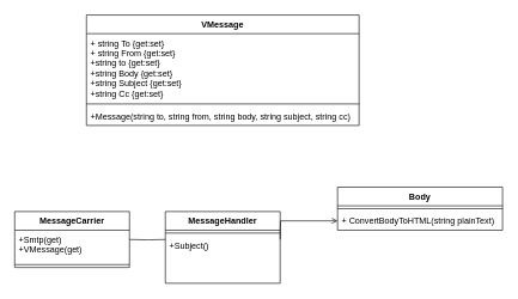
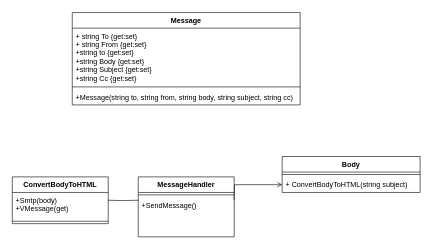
  <mxCell id="0" />
  <mxCell id="1" parent="0" />
  <mxCell id="2" value="MessageHandler" style="swimlane;fontStyle=1;align=center;verticalAlign=top;childLayout=stackLayout;horizontal=1;startSize=26;horizontalStack=0;resizeParent=1;resizeParentMax=0;resizeLast=0;collapsible=1;marginBottom=0;" vertex="1" parent="1"><mxGeometry x="230" y="294" width="160" height="100" as="geometry" /></mxCell>
  <mxCell id="3" value="" style="line;strokeWidth=1;fillColor=none;align=left;verticalAlign=middle;spacingTop=-1;spacingLeft=3;spacingRight=3;rotatable=0;labelPosition=right;points=[];portConstraint=eastwest;" vertex="1" parent="2"><mxGeometry y="26" width="160" height="8" as="geometry" /></mxCell>
- <mxCell id="4" value="+Subject()&#10;" style="text;strokeColor=none;fillColor=none;align=left;verticalAlign=top;spacingLeft=4;spacingRight=4;overflow=hidden;rotatable=0;points=[[0,0.5],[1,0.5]];portConstraint=eastwest;" vertex="1" parent="2"><mxGeometry y="34" width="160" height="66" as="geometry" /></mxCell>
+ <mxCell id="4" value="+SendMessage()&#10;" style="text;strokeColor=none;fillColor=none;align=left;verticalAlign=top;spacingLeft=4;spacingRight=4;overflow=hidden;rotatable=0;points=[[0,0.5],[1,0.5]];portConstraint=eastwest;" vertex="1" parent="2"><mxGeometry y="34" width="160" height="66" as="geometry" /></mxCell>
  <mxCell id="5" value="Body" style="swimlane;fontStyle=1;align=center;verticalAlign=top;childLayout=stackLayout;horizontal=1;startSize=26;horizontalStack=0;resizeParent=1;resizeParentMax=0;resizeLast=0;collapsible=1;marginBottom=0;" vertex="1" parent="1"><mxGeometry x="470" y="260" width="230" height="60" as="geometry" /></mxCell>
  <mxCell id="6" value="" style="line;strokeWidth=1;fillColor=none;align=left;verticalAlign=middle;spacingTop=-1;spacingLeft=3;spacingRight=3;rotatable=0;labelPosition=right;points=[];portConstraint=eastwest;" vertex="1" parent="5"><mxGeometry y="26" width="230" height="8" as="geometry" /></mxCell>
- <mxCell id="7" value="+ ConvertBodyToHTML(string plainText)" style="text;strokeColor=none;fillColor=none;align=left;verticalAlign=top;spacingLeft=4;spacingRight=4;overflow=hidden;rotatable=0;points=[[0,0.5],[1,0.5]];portConstraint=eastwest;" vertex="1" parent="5"><mxGeometry y="34" width="230" height="26" as="geometry" /></mxCell>
+ <mxCell id="7" value="+ ConvertBodyToHTML(string subject)" style="text;strokeColor=none;fillColor=none;align=left;verticalAlign=top;spacingLeft=4;spacingRight=4;overflow=hidden;rotatable=0;points=[[0,0.5],[1,0.5]];portConstraint=eastwest;" vertex="1" parent="5"><mxGeometry y="34" width="230" height="26" as="geometry" /></mxCell>
  <mxCell id="8" style="edgeStyle=orthogonalEdgeStyle;rounded=0;orthogonalLoop=1;jettySize=auto;html=1;exitX=1;exitY=0.5;exitDx=0;exitDy=0;entryX=0;entryY=0.5;entryDx=0;entryDy=0;endArrow=open;endFill=0;" edge="1" parent="1" target="7"><mxGeometry relative="1" as="geometry"><mxPoint x="390" y="333" as="sourcePoint" /></mxGeometry></mxCell>
- <mxCell id="9" value="MessageCarrier" style="swimlane;fontStyle=1;align=center;verticalAlign=top;childLayout=stackLayout;horizontal=1;startSize=26;horizontalStack=0;resizeParent=1;resizeParentMax=0;resizeLast=0;collapsible=1;marginBottom=0;" vertex="1" parent="1"><mxGeometry x="20" y="294" width="160" height="78" as="geometry" /></mxCell>
- <mxCell id="10" value="+Smtp(get)&#10;+VMessage(get)&#10;" style="text;strokeColor=none;fillColor=none;align=left;verticalAlign=top;spacingLeft=4;spacingRight=4;overflow=hidden;rotatable=0;points=[[0,0.5],[1,0.5]];portConstraint=eastwest;" vertex="1" parent="9"><mxGeometry y="26" width="160" height="44" as="geometry" /></mxCell>
+ <mxCell id="9" value="ConvertBodyToHTML" style="swimlane;fontStyle=1;align=center;verticalAlign=top;childLayout=stackLayout;horizontal=1;startSize=26;horizontalStack=0;resizeParent=1;resizeParentMax=0;resizeLast=0;collapsible=1;marginBottom=0;" vertex="1" parent="1"><mxGeometry x="20" y="294" width="160" height="78" as="geometry" /></mxCell>
+ <mxCell id="10" value="+Smtp(body)&#10;+VMessage(get)&#10;" style="text;strokeColor=none;fillColor=none;align=left;verticalAlign=top;spacingLeft=4;spacingRight=4;overflow=hidden;rotatable=0;points=[[0,0.5],[1,0.5]];portConstraint=eastwest;" vertex="1" parent="9"><mxGeometry y="26" width="160" height="44" as="geometry" /></mxCell>
  <mxCell id="11" value="" style="line;strokeWidth=1;fillColor=none;align=left;verticalAlign=middle;spacingTop=-1;spacingLeft=3;spacingRight=3;rotatable=0;labelPosition=right;points=[];portConstraint=eastwest;" vertex="1" parent="9"><mxGeometry y="70" width="160" height="8" as="geometry" /></mxCell>
  <mxCell id="12" style="edgeStyle=orthogonalEdgeStyle;rounded=0;orthogonalLoop=1;jettySize=auto;html=1;exitX=0;exitY=0.5;exitDx=0;exitDy=0;entryX=1;entryY=0.5;entryDx=0;entryDy=0;endArrow=none;endFill=0;" edge="1" parent="1" target="9"><mxGeometry relative="1" as="geometry"><mxPoint x="230" y="333" as="sourcePoint" /></mxGeometry></mxCell>
- <mxCell id="13" value="VMessage" style="swimlane;fontStyle=1;align=center;verticalAlign=top;childLayout=stackLayout;horizontal=1;startSize=26;horizontalStack=0;resizeParent=1;resizeParentMax=0;resizeLast=0;collapsible=1;marginBottom=0;" vertex="1" parent="1"><mxGeometry x="120" y="20" width="380" height="154" as="geometry" /></mxCell>
+ <mxCell id="13" value="Message" style="swimlane;fontStyle=1;align=center;verticalAlign=top;childLayout=stackLayout;horizontal=1;startSize=26;horizontalStack=0;resizeParent=1;resizeParentMax=0;resizeLast=0;collapsible=1;marginBottom=0;" vertex="1" parent="1"><mxGeometry x="120" y="20" width="380" height="154" as="geometry" /></mxCell>
  <mxCell id="14" value="+ string To {get:set}&#10;+ string From {get:set}&#10;+string to {get:set}&#10;+string Body {get:set}&#10;+string Subject {get:set}&#10;+string Cc {get:set}" style="text;strokeColor=none;fillColor=none;align=left;verticalAlign=top;spacingLeft=4;spacingRight=4;overflow=hidden;rotatable=0;points=[[0,0.5],[1,0.5]];portConstraint=eastwest;" vertex="1" parent="13"><mxGeometry y="26" width="380" height="94" as="geometry" /></mxCell>
  <mxCell id="15" value="" style="line;strokeWidth=1;fillColor=none;align=left;verticalAlign=middle;spacingTop=-1;spacingLeft=3;spacingRight=3;rotatable=0;labelPosition=right;points=[];portConstraint=eastwest;" vertex="1" parent="13"><mxGeometry y="120" width="380" height="8" as="geometry" /></mxCell>
  <mxCell id="16" value="+Message(string to, string from, string body, string subject, string cc)" style="text;strokeColor=none;fillColor=none;align=left;verticalAlign=top;spacingLeft=4;spacingRight=4;overflow=hidden;rotatable=0;points=[[0,0.5],[1,0.5]];portConstraint=eastwest;" vertex="1" parent="13"><mxGeometry y="128" width="380" height="26" as="geometry" /></mxCell>
